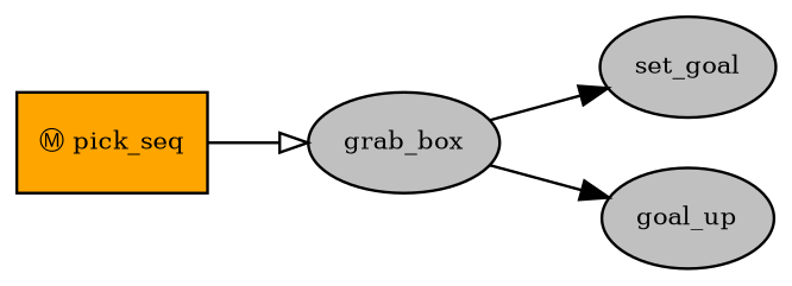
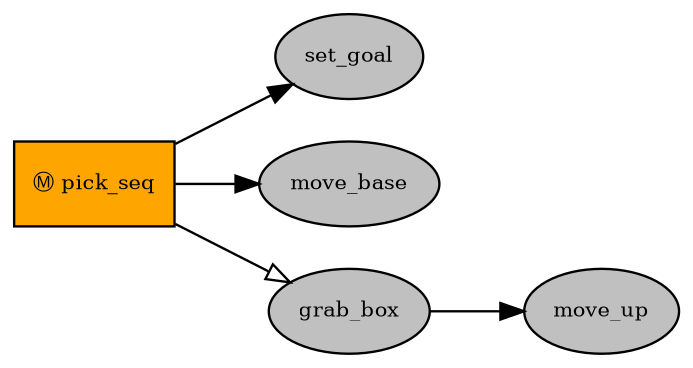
  digraph {
    fontname="times-roman"
    ordering=out
    rankdir=LR
    node [fillcolor=gray fontcolor=black fontname="times-roman" fontsize=9 shape=ellipse style=filled]
    edge [arrowhead=normal fontname="times-roman"]
    n1 [fillcolor=orange label="Ⓜ pick_seq" shape=box]
    n2 [label=set_goal]
+   n3 [label=move_base]
    n4 [label=grab_box]
-   n5 [label=goal_up]
-   n4 -> n2
+   n5 [label=move_up]
+   n1 -> n2
+   n1 -> n3
    n1 -> n4 [arrowhead=onormal]
    n4 -> n5
  }
